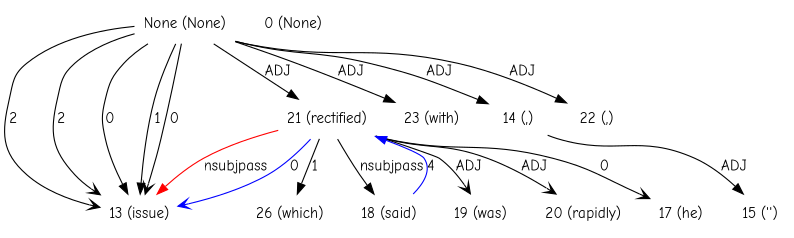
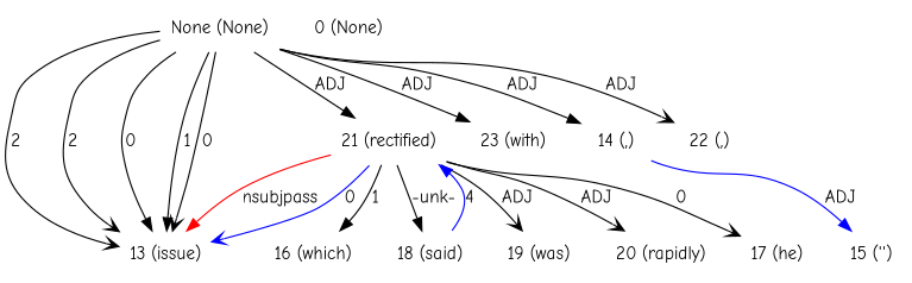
  digraph {
    fontname="Comic Neue"
    node [color=purple fontname="Comic Neue" shape=plaintext]
    edge [arrowhead=normal dir=forward fontname="Comic Neue"]
    n1 [color=darkgreen label="None (None)"]
    n2 [label="13 (issue)"]
    n3 [label="23 (with)"]
    n4 [color=darkgreen label="14 (,)"]
    n5 [color=red label="21 (rectified)"]
    n6 [color=darkgreen label="22 (,)"]
    n7 [label="15 ('')"]
-   n8 [label="26 (which)"]
+   n8 [label="16 (which)"]
    n9 [color=red label="18 (said)"]
    n10 [label="19 (was)"]
    n11 [label="20 (rapidly)"]
    n12 [label="17 (he)"]
    n13 [label="0 (None)"]
    n1 -> n2 [arrowhead=vee label=2]
    n1 -> n2 [arrowhead=vee label=2]
    n1 -> n2 [label=0]
    n1 -> n2 [label=1]
    n1 -> n2 [arrowhead=vee label=0]
    n1 -> n3 [label=ADJ]
    n1 -> n4 [label=ADJ]
    n1 -> n5 [label=ADJ]
-   n1 -> n6 [label=ADJ]
-   n4 -> n7 [label=ADJ]
+   n1 -> n6 [arrowhead=vee label=ADJ]
+   n4 -> n7 [label=ADJ color=blue]
    n5 -> n2 [color=red label=nsubjpass]
    n5 -> n2 [arrowhead=vee color=blue label=0]
    n5 -> n8 [label=1]
-   n5 -> n9 [label=nsubjpass]
+   n5 -> n9 [label="-unk-"]
    n5 -> n10 [arrowhead=vee label=ADJ]
    n5 -> n11 [arrowhead=vee label=ADJ]
    n5 -> n12 [arrowhead=vee label=0]
    n9 -> n5 [color=blue label=4]
  }
